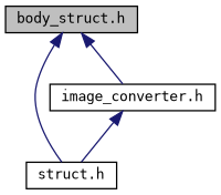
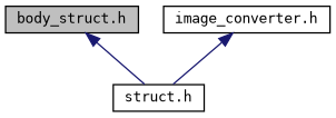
  digraph {
    fontname="DejaVu Sans Mono"
    node [color=black fillcolor=white fontname="DejaVu Sans Mono" fontsize=10 shape=record style=filled]
    edge [color=midnightblue dir=back fontname="DejaVu Sans Mono" fontsize=10 labelfontname=Helvetica labelfontsize=10 style=solid]
    n1 [fillcolor=grey75 fontcolor=black height=0.2 label="body_struct.h" width=0.4]
    n2 [height=0.2 label="struct.h" width=0.4]
    n3 [height=0.2 label="image_converter.h" width=0.4]
    n1 -> n2
-   n1 -> n3
    n3 -> n2
  }
